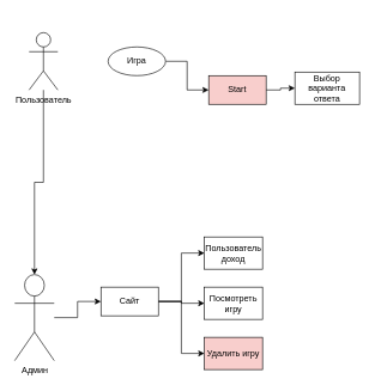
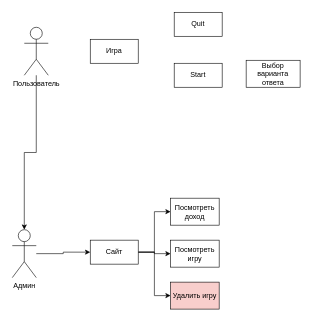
  <mxCell id="0" />
  <mxCell id="1" parent="0" />
  <mxCell id="2" style="edgeStyle=orthogonalEdgeStyle;rounded=0;orthogonalLoop=1;jettySize=auto;html=1;" edge="1" parent="1" source="3" target="7"><mxGeometry relative="1" as="geometry" /></mxCell>
  <mxCell id="3" value="Пользователь" style="shape=umlActor;verticalLabelPosition=bottom;verticalAlign=top;html=1;outlineConnect=0;" vertex="1" parent="1"><mxGeometry x="40" y="45" width="40" height="80" as="geometry" /></mxCell>
- <mxCell id="4" style="edgeStyle=orthogonalEdgeStyle;rounded=0;orthogonalLoop=1;jettySize=auto;html=1;" edge="1" parent="1" source="5" target="14"><mxGeometry relative="1" as="geometry" /></mxCell>
- <mxCell id="5" value="Игра" style="ellipse;whiteSpace=wrap;html=1;" vertex="1" parent="1"><mxGeometry x="150" y="65" width="80" height="40" as="geometry" /></mxCell>
+ <mxCell id="5" value="Игра" style="rounded=0;whiteSpace=wrap;html=1;" vertex="1" parent="1"><mxGeometry x="150" y="65" width="80" height="40" as="geometry" /></mxCell>
  <mxCell id="6" style="edgeStyle=orthogonalEdgeStyle;rounded=0;orthogonalLoop=1;jettySize=auto;html=1;" edge="1" parent="1" source="7" target="11"><mxGeometry relative="1" as="geometry" /></mxCell>
- <mxCell id="7" value="Админ" style="shape=umlActor;verticalLabelPosition=bottom;verticalAlign=top;html=1;outlineConnect=0;" vertex="1" parent="1"><mxGeometry x="20" y="382.5" width="55" height="120" as="geometry" /></mxCell>
+ <mxCell id="7" value="Админ" style="shape=umlActor;verticalLabelPosition=bottom;verticalAlign=top;html=1;outlineConnect=0;" vertex="1" parent="1"><mxGeometry x="20" y="382.5" width="40" height="80" as="geometry" /></mxCell>
  <mxCell id="8" style="edgeStyle=orthogonalEdgeStyle;rounded=0;orthogonalLoop=1;jettySize=auto;html=1;entryX=0;entryY=0.5;entryDx=0;entryDy=0;" edge="1" parent="1" source="11" target="12"><mxGeometry relative="1" as="geometry" /></mxCell>
  <mxCell id="9" style="edgeStyle=orthogonalEdgeStyle;rounded=0;orthogonalLoop=1;jettySize=auto;html=1;" edge="1" parent="1" source="11" target="17"><mxGeometry relative="1" as="geometry" /></mxCell>
  <mxCell id="10" style="edgeStyle=orthogonalEdgeStyle;rounded=0;orthogonalLoop=1;jettySize=auto;html=1;entryX=0;entryY=0.5;entryDx=0;entryDy=0;" edge="1" parent="1" source="11" target="18"><mxGeometry relative="1" as="geometry" /></mxCell>
- <mxCell id="11" value="Сайт" style="rounded=0;whiteSpace=wrap;html=1;" vertex="1" parent="1"><mxGeometry x="140" y="400" width="80" height="40" as="geometry" /></mxCell>
+ <mxCell id="11" value="Сайт" style="rounded=0;whiteSpace=wrap;html=1;" vertex="1" parent="1"><mxGeometry x="150" y="400" width="80" height="40" as="geometry" /></mxCell>
  <mxCell id="12" value="Удалить игру" style="rounded=0;whiteSpace=wrap;html=1;fillColor=#f8cecc;" vertex="1" parent="1"><mxGeometry x="284" y="470" width="81" height="45" as="geometry" /></mxCell>
- <mxCell id="13" style="edgeStyle=orthogonalEdgeStyle;rounded=0;orthogonalLoop=1;jettySize=auto;html=1;" edge="1" parent="1" source="14" target="16"><mxGeometry relative="1" as="geometry" /></mxCell>
- <mxCell id="14" value="Start" style="rounded=0;whiteSpace=wrap;html=1;fillColor=#f8cecc;" vertex="1" parent="1"><mxGeometry x="290" y="105" width="80" height="40" as="geometry" /></mxCell>
+ <mxCell id="14" value="Start" style="rounded=0;whiteSpace=wrap;html=1;" vertex="1" parent="1"><mxGeometry x="290" y="105" width="80" height="40" as="geometry" /></mxCell>
+ <mxCell id="15" value="Quit" style="rounded=0;whiteSpace=wrap;html=1;" vertex="1" parent="1"><mxGeometry x="290" y="20" width="80" height="40" as="geometry" /></mxCell>
  <mxCell id="16" value="Выбор варианта ответа" style="rounded=0;whiteSpace=wrap;html=1;" vertex="1" parent="1"><mxGeometry x="410" y="100" width="90" height="45" as="geometry" /></mxCell>
  <mxCell id="17" value="Посмотреть игру" style="rounded=0;whiteSpace=wrap;html=1;" vertex="1" parent="1"><mxGeometry x="284" y="400" width="81" height="45" as="geometry" /></mxCell>
- <mxCell id="18" value="Пользователь доход" style="rounded=0;whiteSpace=wrap;html=1;" vertex="1" parent="1"><mxGeometry x="284" y="330" width="81" height="45" as="geometry" /></mxCell>
+ <mxCell id="18" value="Посмотреть доход" style="rounded=0;whiteSpace=wrap;html=1;" vertex="1" parent="1"><mxGeometry x="284" y="330" width="81" height="45" as="geometry" /></mxCell>
